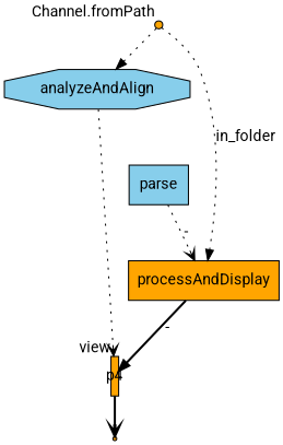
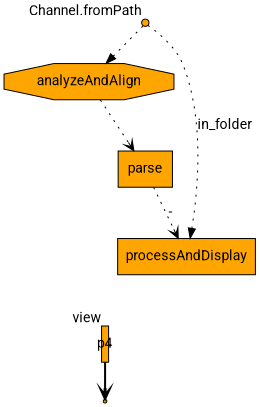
  digraph {
    fontname=Roboto
    node [shape=box style=filled fillcolor=orange fontname=Roboto]
    edge [style=dotted arrowhead=normal fontname=Roboto]
    p0 [fixedsize=true shape=point width=0.1 xlabel="Channel.fromPath"]
-   n2 [label=analyzeAndAlign fillcolor=skyblue shape=octagon]
+   n2 [label=analyzeAndAlign shape=octagon]
    n3 [label=processAndDisplay]
-   n4 [label=parse fillcolor=skyblue]
+   n4 [label=parse]
    p4 [fixedsize=true width=0.1 xlabel=view]
    p5 [shape=point]
    p0 -> n2
    p0 -> n3 [label=in_folder]
-   n2 -> p4 [arrowhead=vee]
-   n3 -> p4 [label="-" style=bold]
+   n2 -> n4 [arrowhead=vee]
    n4 -> n3 [label="-" arrowhead=vee]
    p4 -> p5 [style=bold arrowhead=vee]
  }
